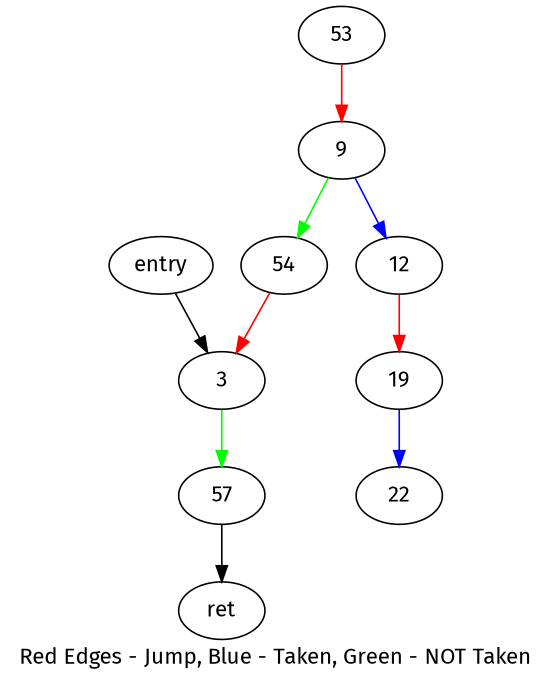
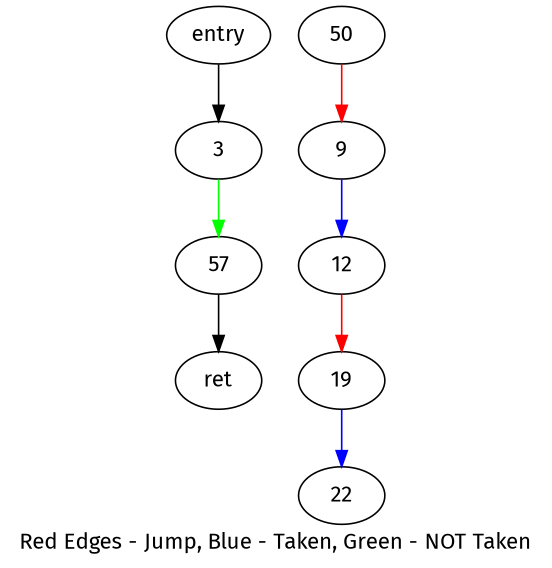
  digraph {
    compound=true
    fontname="Fira Sans"
    label="Red Edges - Jump, Blue - Taken, Green - NOT Taken"
    node [fontname="Fira Sans"]
    edge [color=red dir=black fontname="Fira Sans"]
    n1 [label=3]
    entry
    57
    ret
    9
    12
-   54
    19
    22
-   50 [label=53]
+   50
    n1 -> 57 [color=green]
    entry -> n1 [color=black]
    57 -> ret [color=black]
    9 -> 12 [color=blue]
-   9 -> 54 [color=green]
    12 -> 19
-   54 -> n1
    19 -> 22 [color=blue]
    50 -> 9
  }
